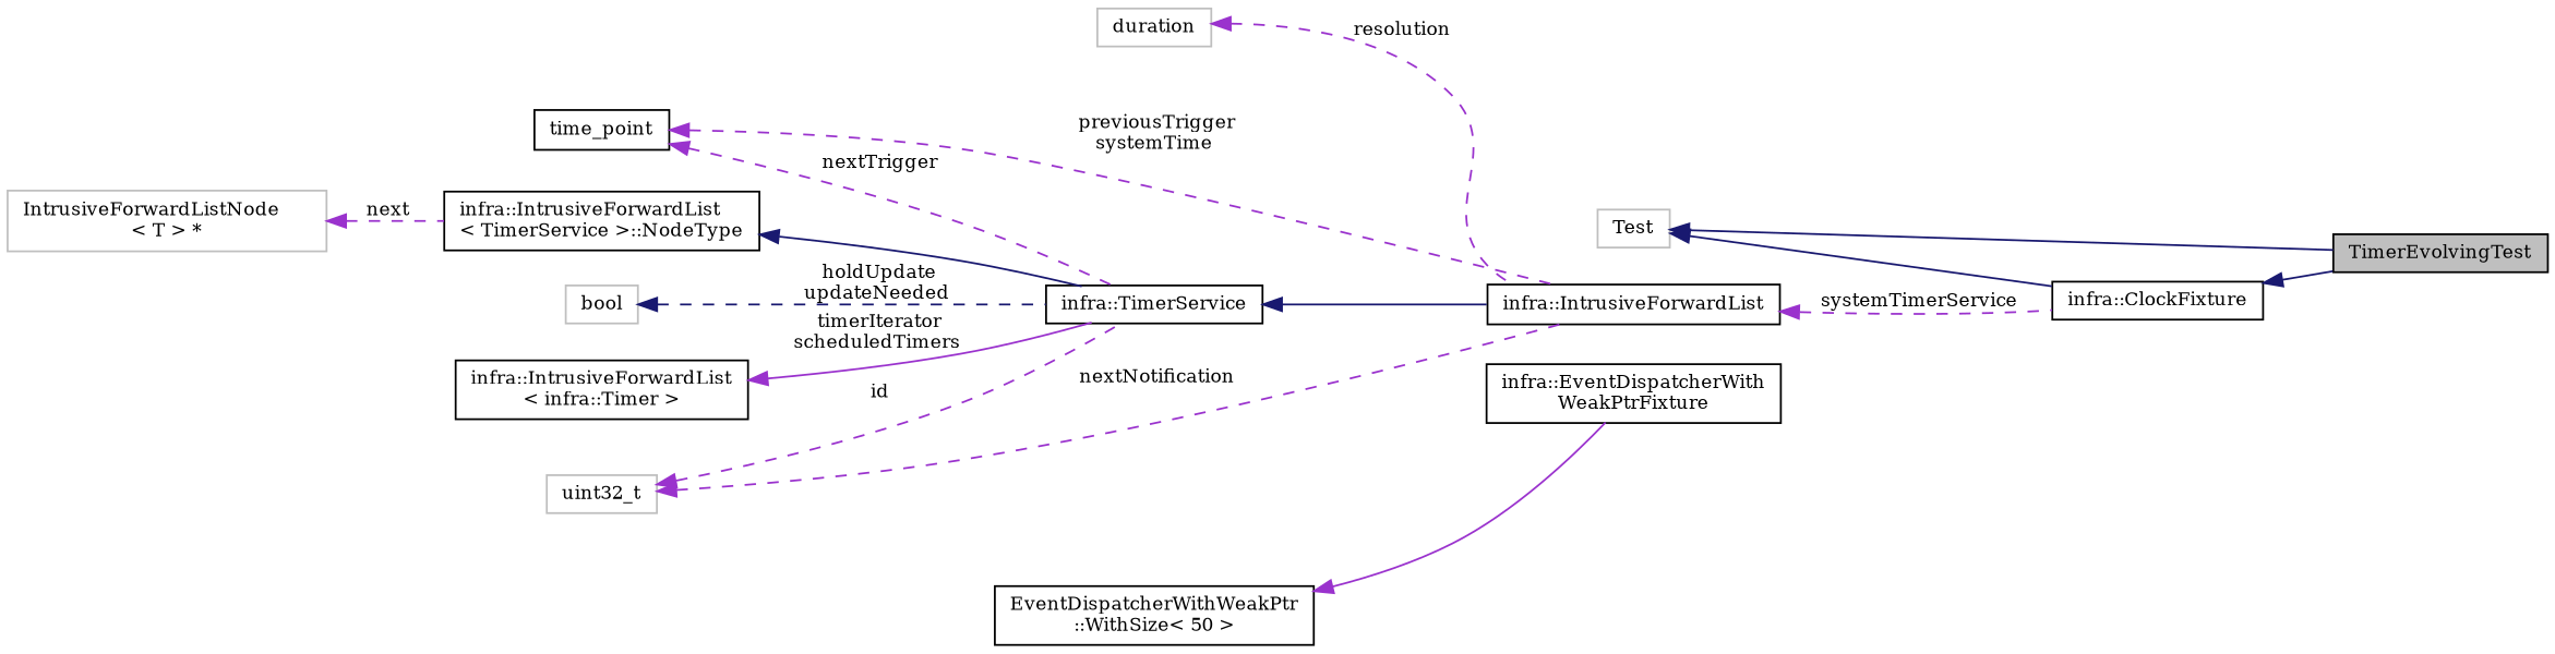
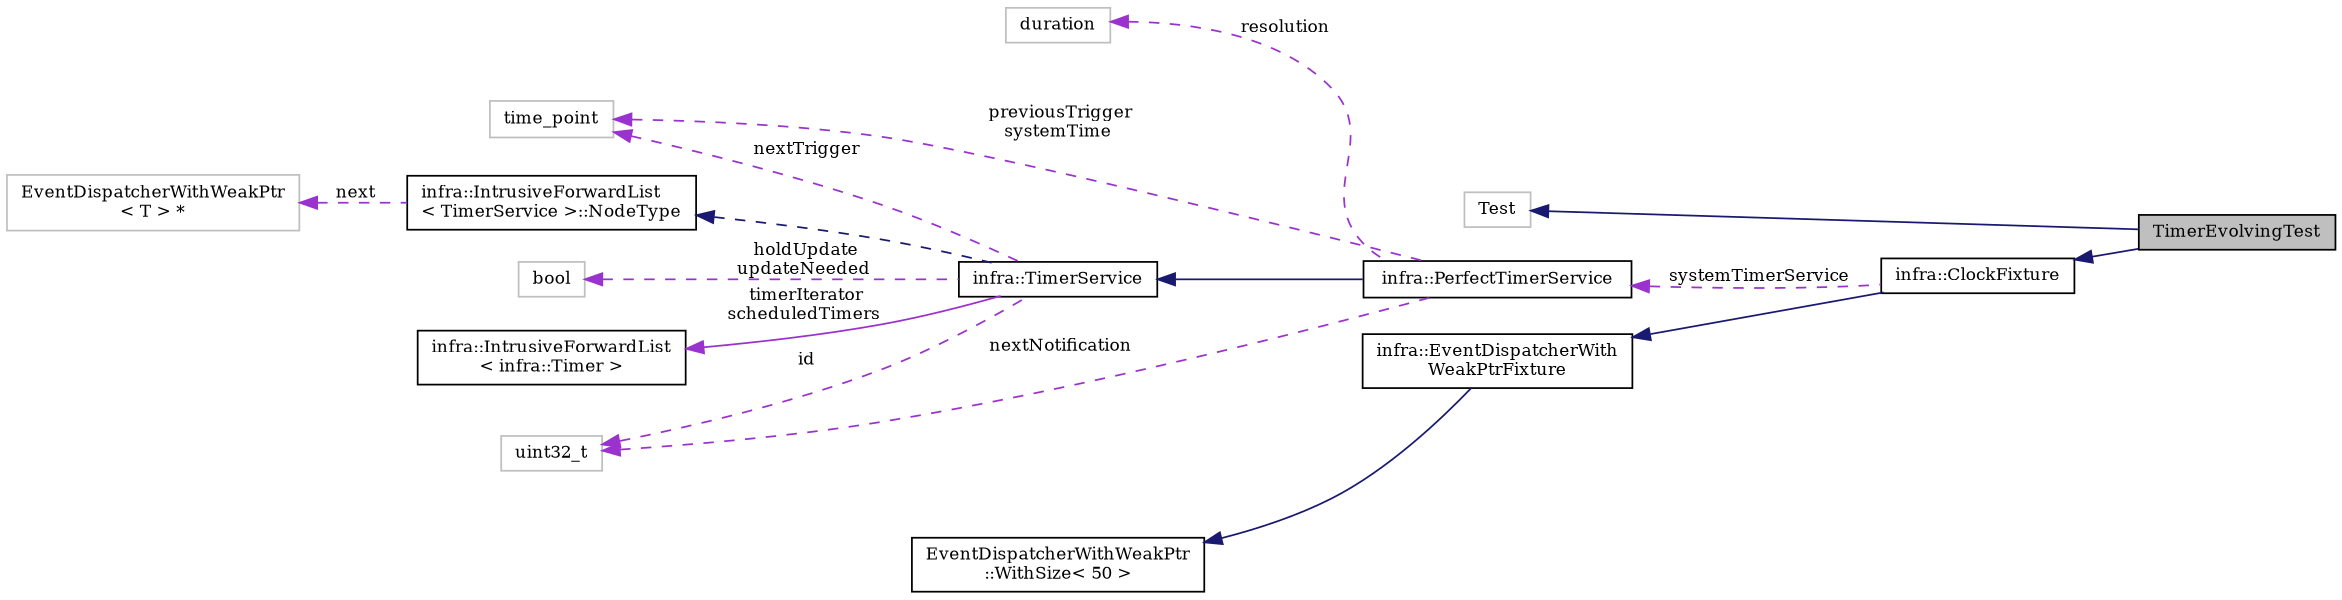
  digraph {
    fontname="DejaVu Serif"
    rankdir=LR
    node [color=black fillcolor=white fontname="DejaVu Serif" fontsize=10 shape=record style=filled]
    edge [color=darkorchid3 dir=back fontname="DejaVu Serif" fontsize=10 labelfontname=Helvetica labelfontsize=10 style=dashed]
    n1 [fillcolor=grey75 fontcolor=black height=0.2 label=TimerEvolvingTest width=0.4]
    n2 [color=grey75 height=0.2 label=Test width=0.4]
    n3 [height=0.2 label="infra::ClockFixture" width=0.4]
    n4 [height=0.2 label="infra::EventDispatcherWith\lWeakPtrFixture" width=0.4]
    n5 [height=0.2 label="EventDispatcherWithWeakPtr\l::WithSize\< 50 \>" width=0.4]
-   n6 [height=0.2 label="infra::IntrusiveForwardList" width=0.4]
+   n6 [height=0.2 label="infra::PerfectTimerService" width=0.4]
    n7 [height=0.2 label="infra::TimerService" width=0.4]
    n8 [height=0.2 label="infra::IntrusiveForwardList\l\< TimerService \>::NodeType" width=0.4]
-   n9 [color=grey75 height=0.2 label="IntrusiveForwardListNode\l\< T \> *" width=0.4]
-   n10 [height=0.2 label=time_point width=0.4]
+   n9 [color=grey75 height=0.2 label="EventDispatcherWithWeakPtr\l\< T \> *" width=0.4]
+   n10 [color=grey75 height=0.2 label=time_point width=0.4]
    n11 [height=0.2 label="infra::IntrusiveForwardList\l\< infra::Timer \>" width=0.4]
    n12 [color=grey75 height=0.2 label=uint32_t width=0.4]
    n13 [color=grey75 height=0.2 label=bool width=0.4]
    n14 [color=grey75 height=0.2 label=duration width=0.4]
    n2 -> n1 [color=midnightblue style=solid]
    n3 -> n1 [color=midnightblue style=solid]
-   n2 -> n3 [color=midnightblue style=solid]
-   n5 -> n4 [style=solid]
+   n4 -> n3 [color=midnightblue style=solid]
+   n5 -> n4 [color=midnightblue style=solid]
    n6 -> n3 [label=" systemTimerService"]
    n7 -> n6 [color=midnightblue style=solid]
-   n8 -> n7 [color=midnightblue style=solid]
+   n8 -> n7 [color=midnightblue]
    n9 -> n8 [label=" next"]
    n10 -> n6 [label=" previousTrigger\nsystemTime"]
    n10 -> n7 [label=" nextTrigger"]
    n11 -> n7 [label=" timerIterator\nscheduledTimers" style=solid]
    n12 -> n6 [label=" nextNotification"]
    n12 -> n7 [label=" id"]
-   n13 -> n7 [color=midnightblue label=" holdUpdate\nupdateNeeded"]
+   n13 -> n7 [label=" holdUpdate\nupdateNeeded"]
    n14 -> n6 [label=" resolution"]
  }
